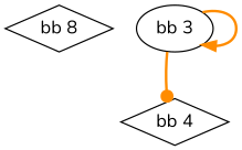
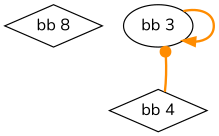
  digraph {
    fontname=Nunito
    node [fontname=Nunito shape=diamond]
    edge [color=darkorange fontname=Nunito style=bold]
    n1 [height=0.5 label="bb 8" width=0.75413]
    "bb 3" [height=0.5 shape=ellipse width=0.75413]
    "bb 4" [height=0.5 width=0.75413]
    "bb 3" -> "bb 3" [arrowhead=normal]
-   "bb 3" -> "bb 4" [arrowhead=dot]
+   "bb 4" -> "bb 3" [arrowhead=dot]
  }
